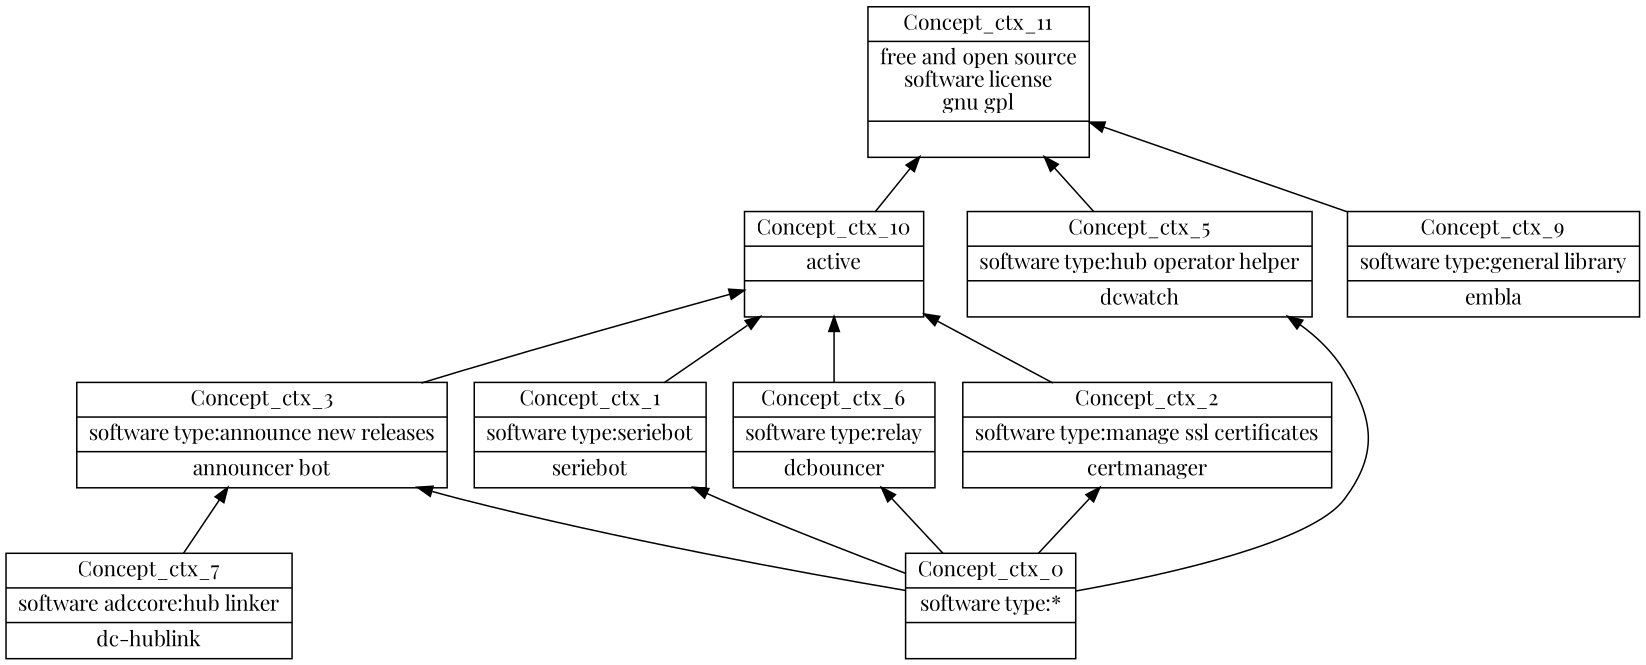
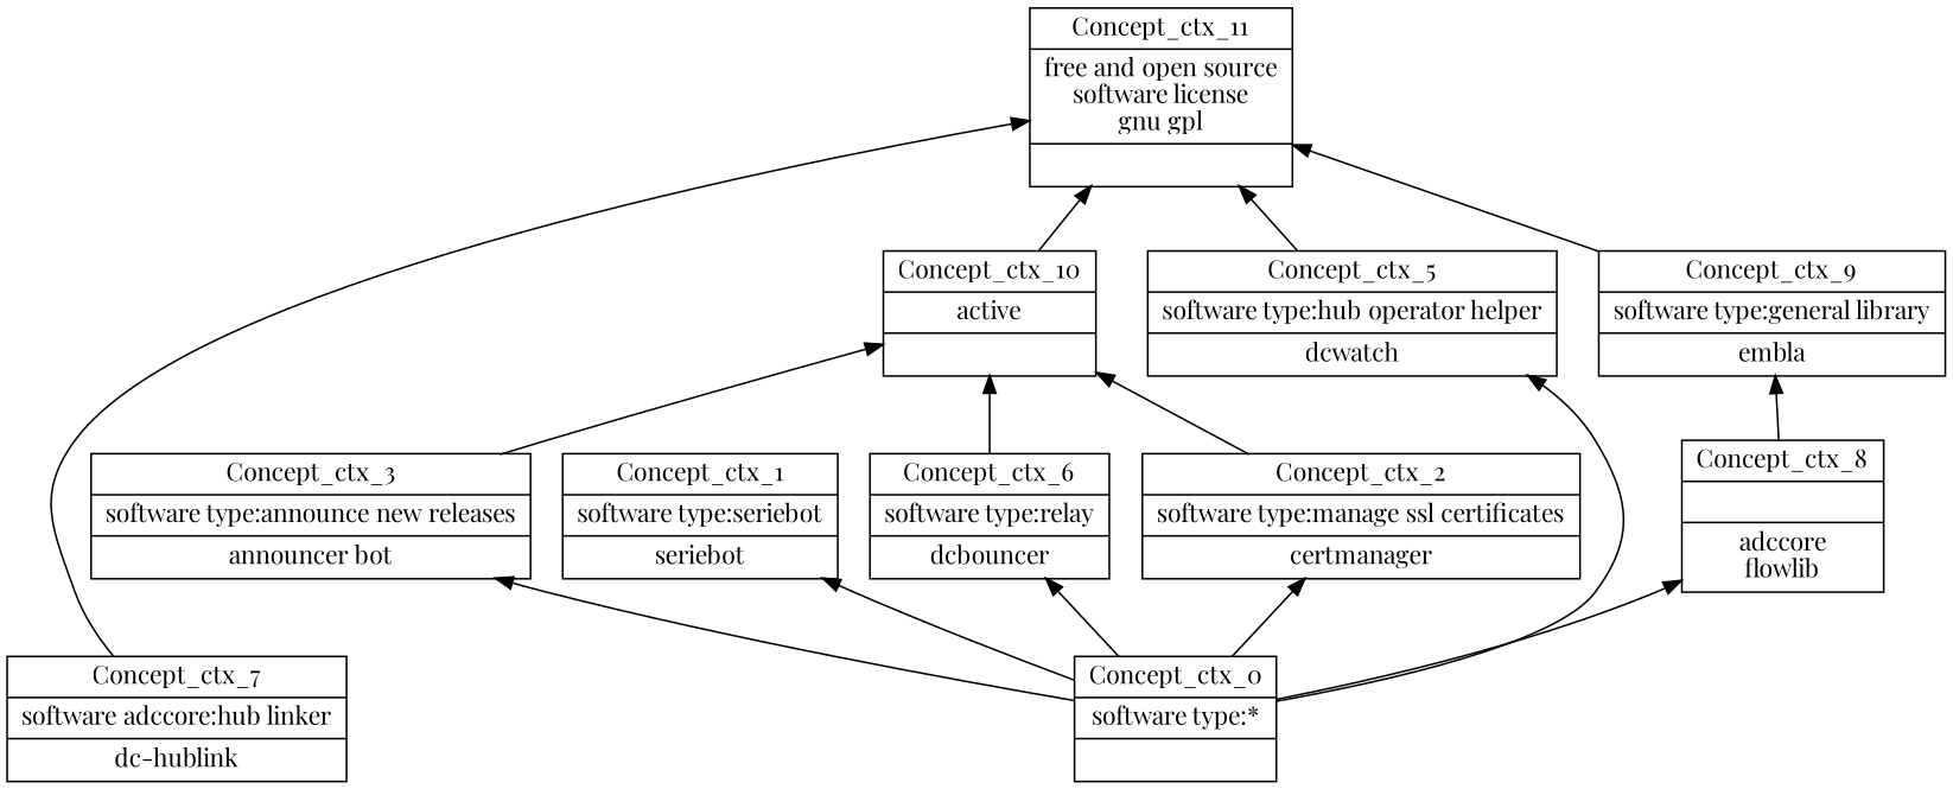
  digraph {
    fontname="Playfair Display"
    rankdir=BT
    node [fontname="Playfair Display" shape=record]
    edge [fontname="Playfair Display"]
    n1 [label="{Concept_ctx_1|software type:seriebot\n|seriebot\n}"]
    n2 [label="{Concept_ctx_10|active\n|}"]
    n3 [label="{Concept_ctx_6|software type:relay\n|dcbouncer\n}"]
    n4 [label="{Concept_ctx_7|software adccore:hub linker\n|dc-hublink\n}"]
    n5 [label="{Concept_ctx_5|software type:hub operator helper\n|dcwatch\n}"]
    n6 [label="{Concept_ctx_11|free and open source\nsoftware license\ngnu gpl\n|}"]
    n7 [label="{Concept_ctx_3|software type:announce new releases\n|announcer bot\n}"]
    n8 [label="{Concept_ctx_2|software type:manage ssl certificates\n|certmanager\n}"]
+   n9 [label="{Concept_ctx_8||adccore\nflowlib\n}"]
    n10 [label="{Concept_ctx_9|software type:general library\n|embla\n}"]
    n11 [label="{Concept_ctx_0|software type:*\n|}"]
    subgraph sub_1 {
      label=ctx
      n1
      n2
      n3
      n4
      n5
      n6
      n7
      n8
+     n9
      n10
      n11
    }
-   n1 -> n2
    n2 -> n6
    n3 -> n2
-   n4 -> n7
+   n4 -> n6
    n5 -> n6
    n7 -> n2
    n8 -> n2
+   n9 -> n10
    n10 -> n6
    n11 -> n1
    n11 -> n3
    n11 -> n5
    n11 -> n7
    n11 -> n8
+   n11 -> n9
  }
